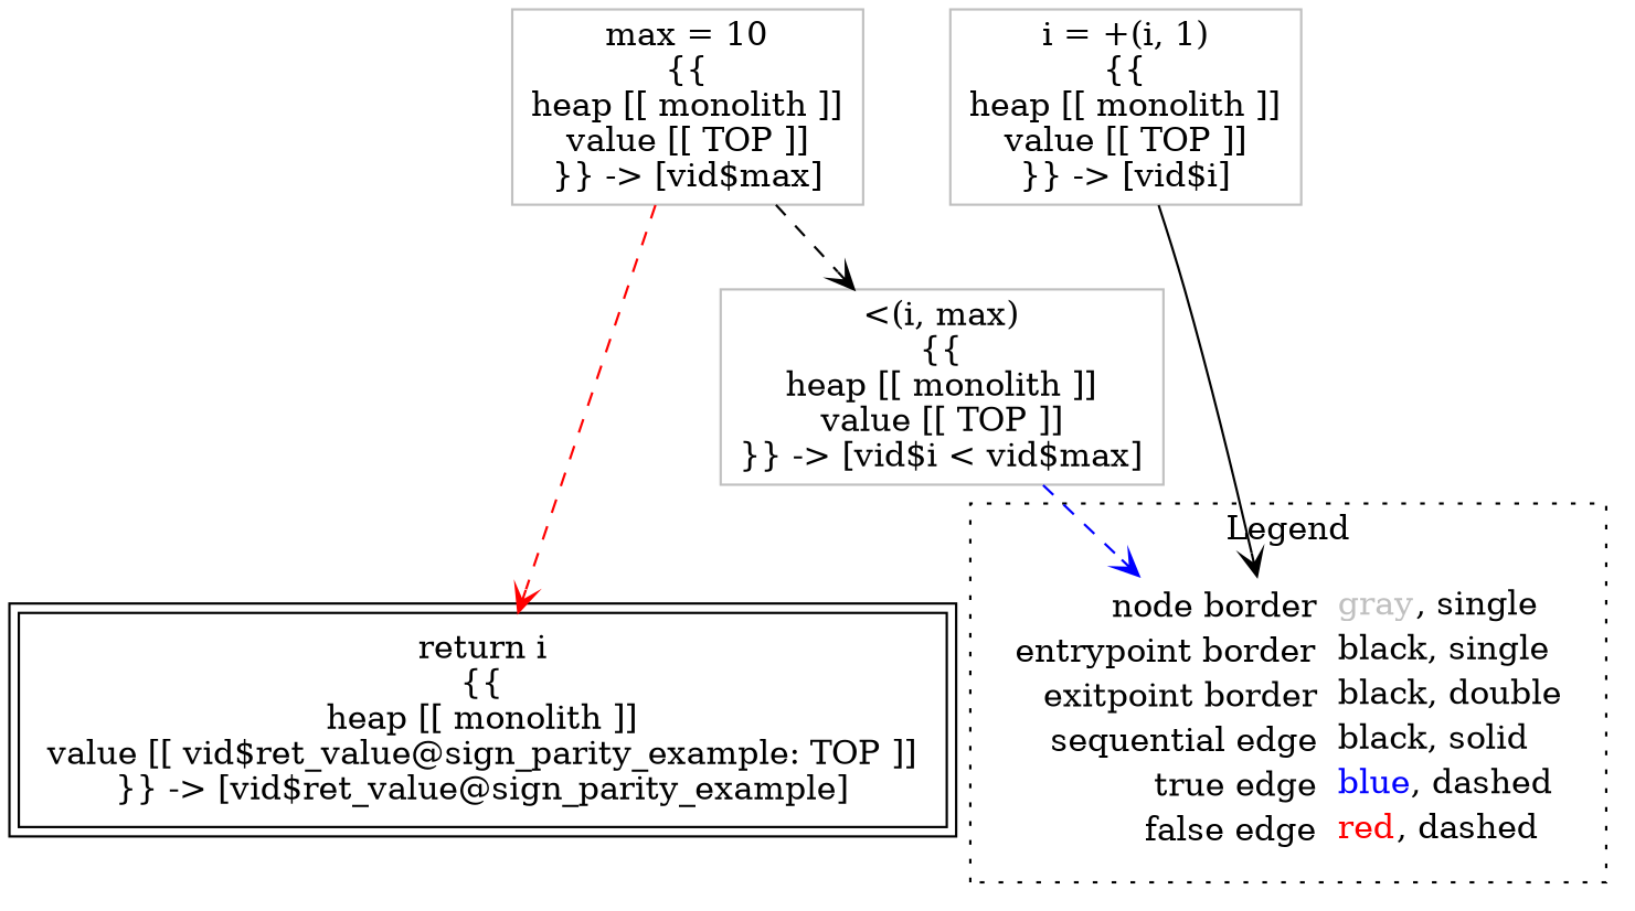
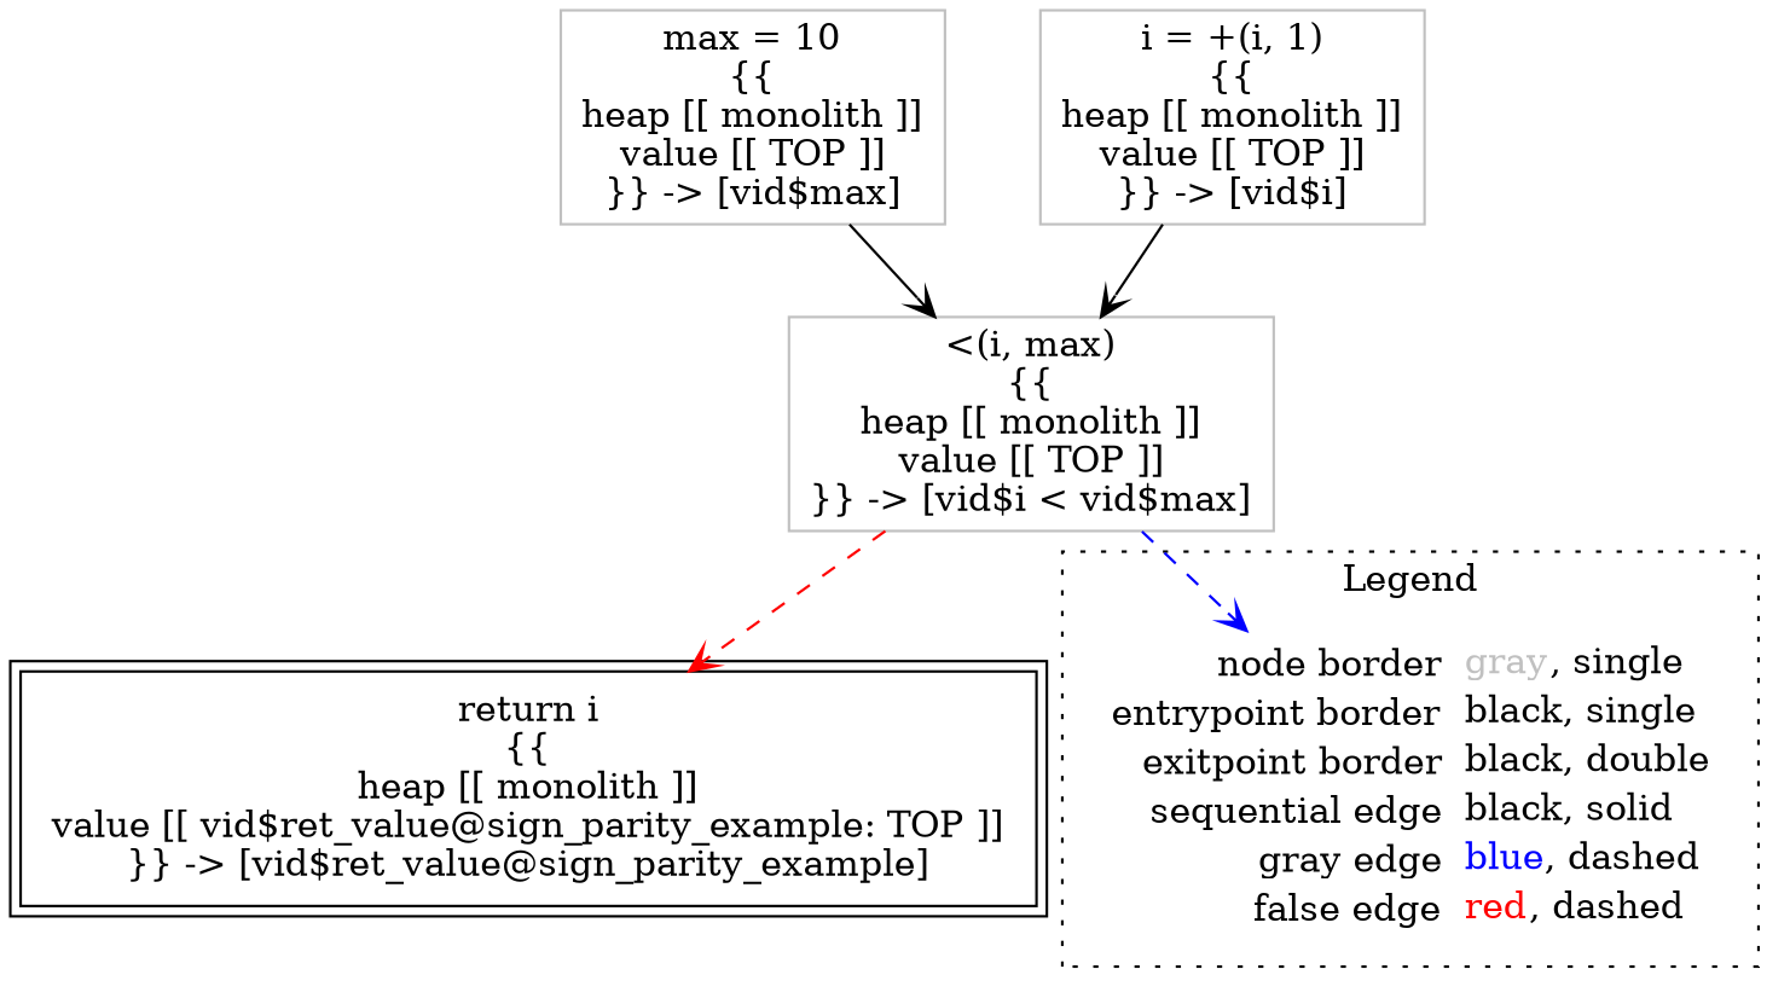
  digraph {
    node [shape=rect color=gray]
    edge [arrowhead=vee color=black]
-   n1 [label=<<table border="0" cellpadding="2" cellspacing="0" cellborder="0"><tr><td align="right">node border&nbsp;</td><td align="left"><font color="gray">gray</font>, single</td></tr><tr><td align="right">entrypoint border&nbsp;</td><td align="left"><font color="black">black</font>, single</td></tr><tr><td align="right">exitpoint border&nbsp;</td><td align="left"><font color="black">black</font>, double</td></tr><tr><td align="right">sequential edge&nbsp;</td><td align="left"><font color="black">black</font>, solid</td></tr><tr><td align="right">true edge&nbsp;</td><td align="left"><font color="blue">blue</font>, dashed</td></tr><tr><td align="right">false edge&nbsp;</td><td align="left"><font color="red">red</font>, dashed</td></tr></table>> shape=plaintext color=""]
+   n1 [label=<<table border="0" cellpadding="2" cellspacing="0" cellborder="0"><tr><td align="right">node border&nbsp;</td><td align="left"><font color="gray">gray</font>, single</td></tr><tr><td align="right">entrypoint border&nbsp;</td><td align="left"><font color="black">black</font>, single</td></tr><tr><td align="right">exitpoint border&nbsp;</td><td align="left"><font color="black">black</font>, double</td></tr><tr><td align="right">sequential edge&nbsp;</td><td align="left"><font color="black">black</font>, solid</td></tr><tr><td align="right">gray edge&nbsp;</td><td align="left"><font color="blue">blue</font>, dashed</td></tr><tr><td align="right">false edge&nbsp;</td><td align="left"><font color="red">red</font>, dashed</td></tr></table>> shape=plaintext color=""]
    n2 [label=<max = 10<BR/>{{<BR/>heap [[ monolith ]]<BR/>value [[ TOP ]]<BR/>}} -&gt; [vid$max]>]
    n3 [label=<&lt;(i, max)<BR/>{{<BR/>heap [[ monolith ]]<BR/>value [[ TOP ]]<BR/>}} -&gt; [vid$i &lt; vid$max]>]
    n4 [color=black label=<return i<BR/>{{<BR/>heap [[ monolith ]]<BR/>value [[ vid$ret_value@sign_parity_example: TOP ]]<BR/>}} -&gt; [vid$ret_value@sign_parity_example]> peripheries=2]
    n5 [label=<i = +(i, 1)<BR/>{{<BR/>heap [[ monolith ]]<BR/>value [[ TOP ]]<BR/>}} -&gt; [vid$i]>]
    subgraph cluster_1 {
      label=Legend
      style=dotted
      n1
    }
-   n2 -> n3 [style=dashed]
+   n2 -> n3
    n3 -> n1 [color=blue style=dashed]
-   n2 -> n4 [color=red style=dashed]
-   n5 -> n1
+   n3 -> n4 [color=red style=dashed]
+   n5 -> n3
  }
